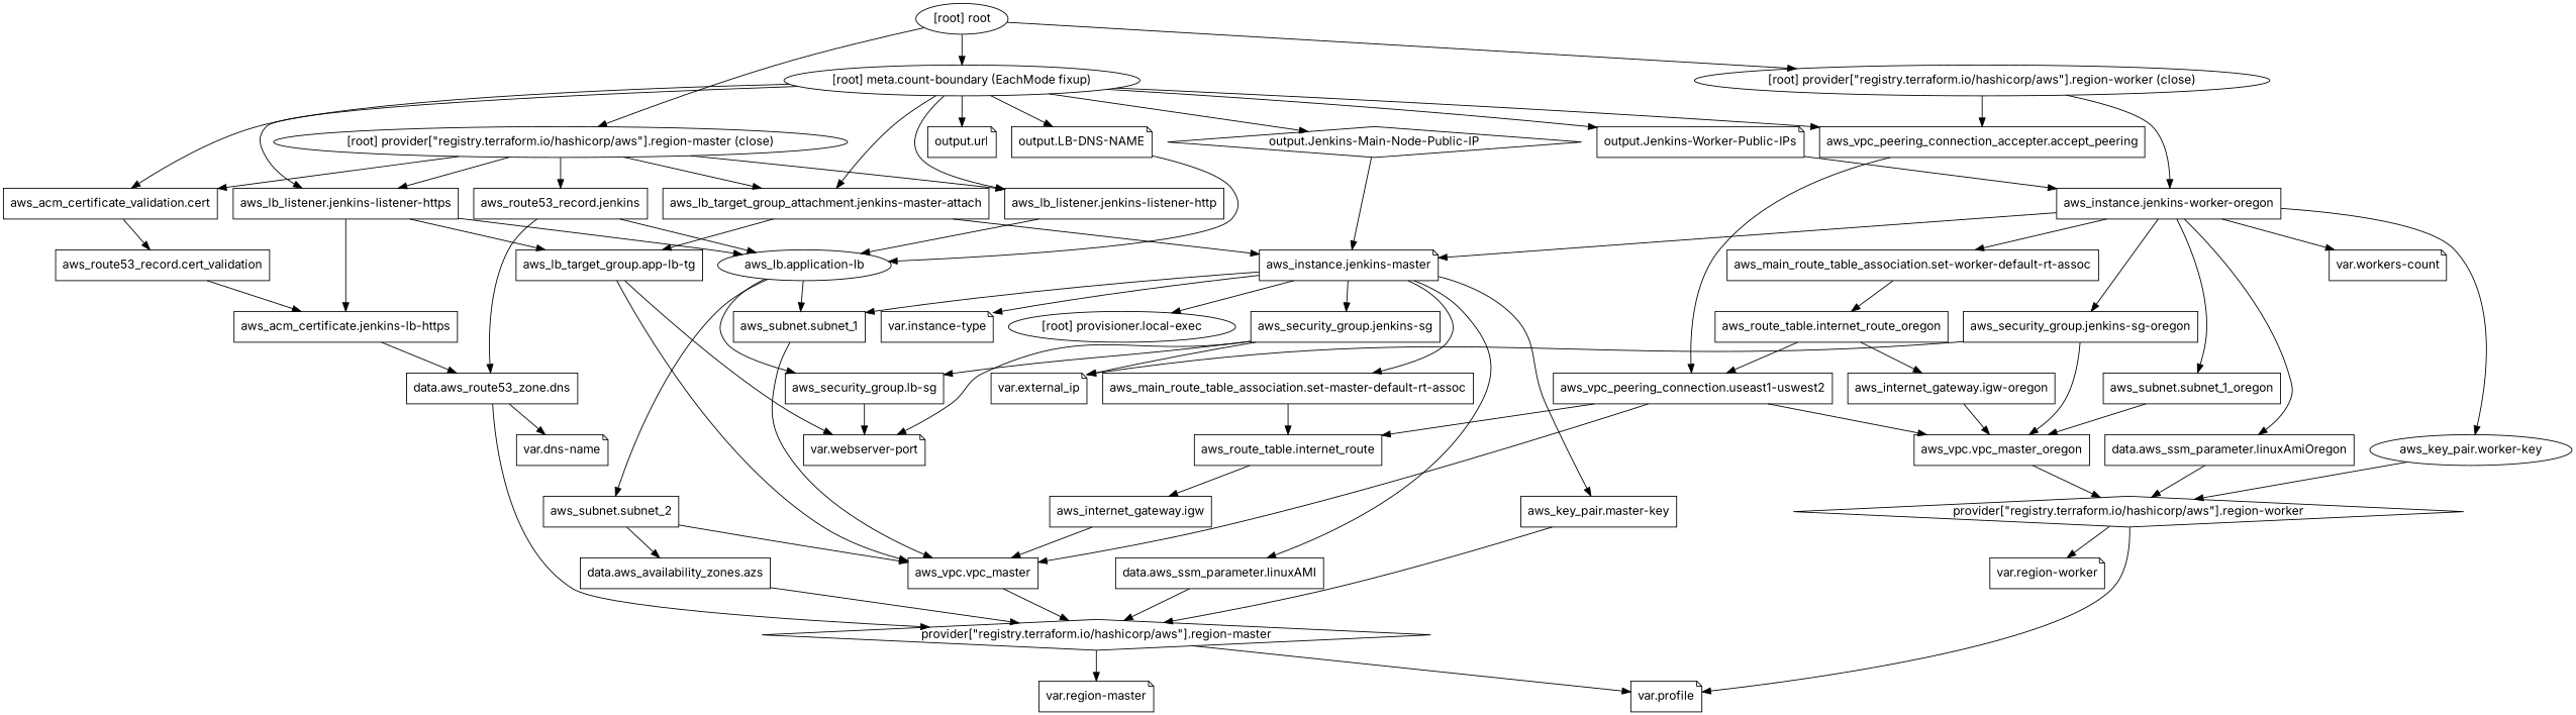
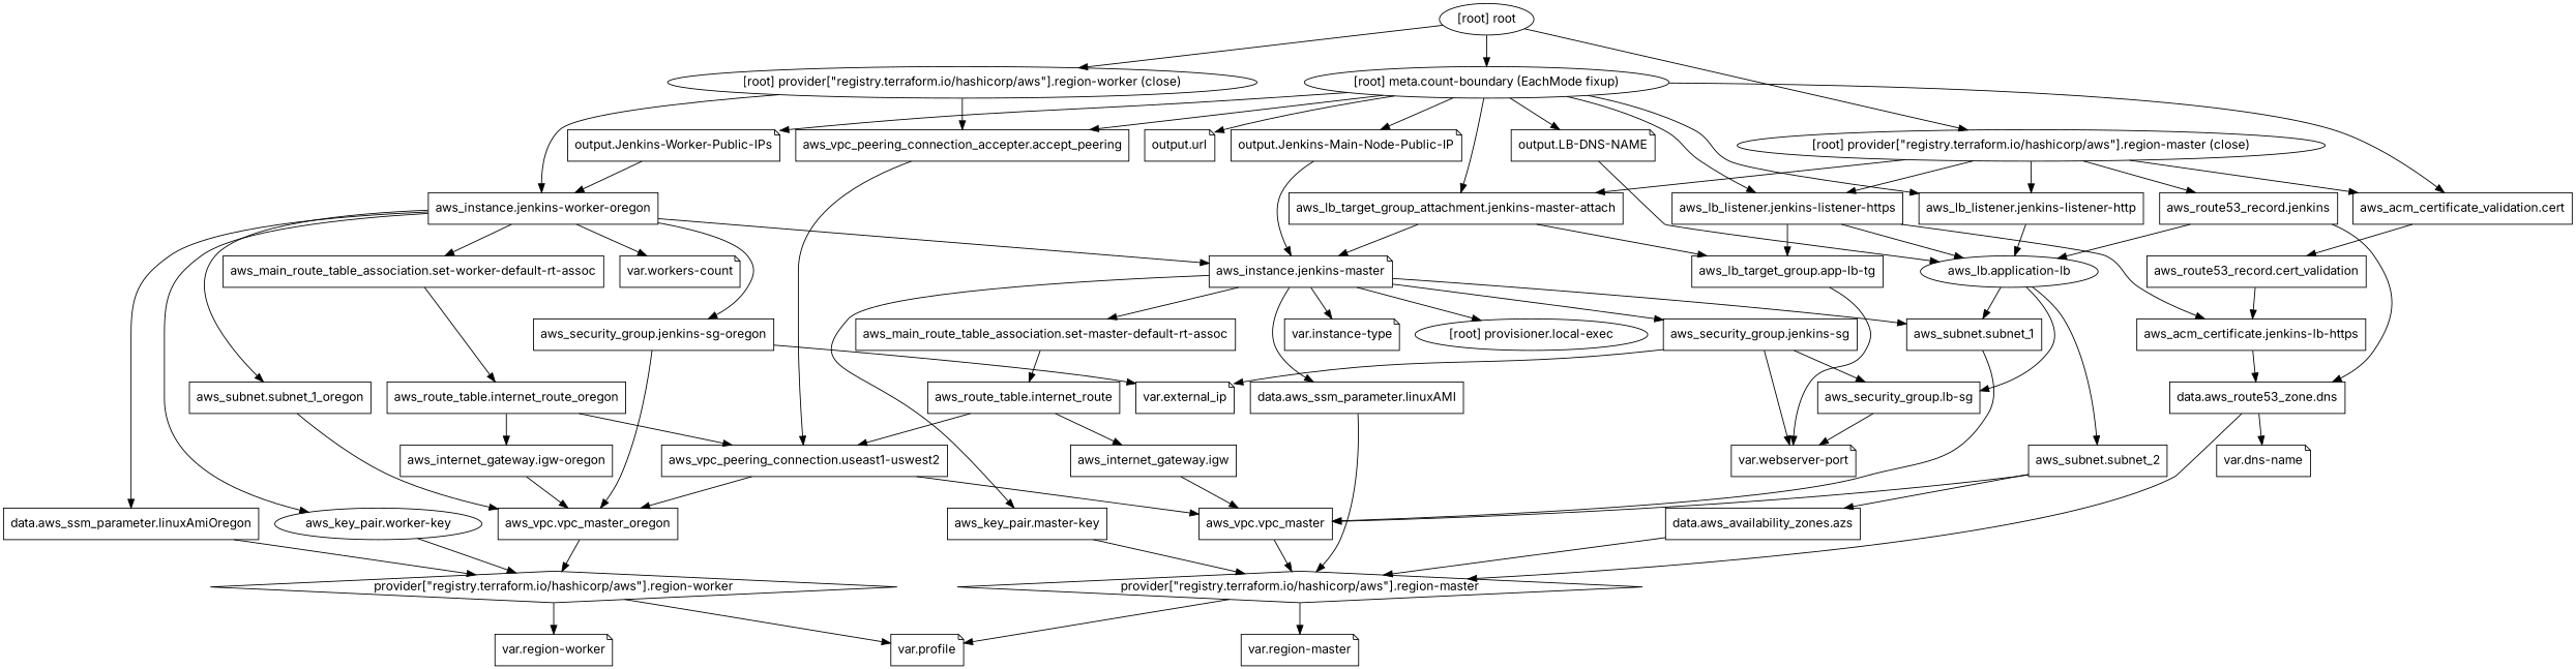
  digraph {
    compound=true
    fontname=Inter
    newrank=true
    node [fontname=Inter shape=box]
    edge [fontname=Inter]
    n1 [label="aws_acm_certificate.jenkins-lb-https"]
    n2 [label="data.aws_route53_zone.dns"]
    n3 [label="aws_acm_certificate_validation.cert"]
    n4 [label="aws_route53_record.cert_validation"]
    n5 [label="aws_instance.jenkins-master" shape=note]
    n6 [label="aws_key_pair.master-key"]
    n7 [label="aws_main_route_table_association.set-master-default-rt-assoc"]
    n8 [label="aws_security_group.jenkins-sg"]
    n9 [label="aws_subnet.subnet_1"]
    n10 [label="data.aws_ssm_parameter.linuxAMI"]
    n11 [label="var.instance-type" shape=note]
    "[root] provisioner.local-exec" [shape=""]
    n13 [label="aws_instance.jenkins-worker-oregon"]
    n14 [label="aws_key_pair.worker-key" shape=ellipse]
    n15 [label="aws_main_route_table_association.set-worker-default-rt-assoc"]
    n16 [label="aws_security_group.jenkins-sg-oregon"]
    n17 [label="aws_subnet.subnet_1_oregon"]
    n18 [label="data.aws_ssm_parameter.linuxAmiOregon"]
    n19 [label="var.workers-count" shape=note]
    n20 [label="aws_internet_gateway.igw"]
    n21 [label="aws_vpc.vpc_master"]
    n22 [label="aws_internet_gateway.igw-oregon"]
    n23 [label="aws_vpc.vpc_master_oregon"]
    n24 [label="provider[\"registry.terraform.io/hashicorp/aws\"].region-master" shape=diamond]
    n25 [label="provider[\"registry.terraform.io/hashicorp/aws\"].region-worker" shape=diamond]
    n26 [label="aws_lb.application-lb" shape=ellipse]
    n27 [label="aws_security_group.lb-sg"]
    n28 [label="aws_subnet.subnet_2"]
    n29 [label="aws_lb_listener.jenkins-listener-http"]
    n30 [label="aws_lb_listener.jenkins-listener-https"]
    n31 [label="aws_lb_target_group.app-lb-tg"]
    n32 [label="var.webserver-port" shape=note]
    n33 [label="aws_lb_target_group_attachment.jenkins-master-attach"]
    n34 [label="aws_route_table.internet_route"]
    n35 [label="aws_route_table.internet_route_oregon"]
    n36 [label="aws_route53_record.jenkins"]
    n37 [label="aws_vpc_peering_connection.useast1-uswest2"]
    n38 [label="var.external_ip" shape=note]
    n39 [label="data.aws_availability_zones.azs"]
    n40 [label="aws_vpc_peering_connection_accepter.accept_peering"]
    n41 [label="var.dns-name" shape=note]
-   n42 [label="output.Jenkins-Main-Node-Public-IP" shape=diamond]
+   n42 [label="output.Jenkins-Main-Node-Public-IP" shape=note]
    n43 [label="output.Jenkins-Worker-Public-IPs" shape=note]
    n44 [label="output.LB-DNS-NAME" shape=note]
    n45 [label="output.url" shape=note]
    n46 [label="var.profile" shape=note]
    n47 [label="var.region-master" shape=note]
    n48 [label="var.region-worker" shape=note]
    "[root] meta.count-boundary (EachMode fixup)" [shape=""]
    "[root] provider[\"registry.terraform.io/hashicorp/aws\"].region-master (close)" [shape=""]
    "[root] provider[\"registry.terraform.io/hashicorp/aws\"].region-worker (close)" [shape=""]
    "[root] root" [shape=""]
    subgraph sub_1 {
      n1
      n2
      n3
      n4
      n5
      n6
      n7
      n8
      n9
      n10
      n11
      "[root] provisioner.local-exec"
      n13
      n14
      n15
      n16
      n17
      n18
      n19
      n20
      n21
      n22
      n23
      n24
      n25
      n26
      n27
      n28
      n29
      n30
      n31
      n32
      n33
      n34
      n35
      n36
      n37
      n38
      n39
      n40
      n41
      n42
      n43
      n44
      n45
      n46
      n47
      n48
      "[root] meta.count-boundary (EachMode fixup)"
      "[root] provider[\"registry.terraform.io/hashicorp/aws\"].region-master (close)"
      "[root] provider[\"registry.terraform.io/hashicorp/aws\"].region-worker (close)"
      "[root] root"
    }
    n1 -> n2
    n2 -> n24
    n2 -> n41
    n3 -> n4
    n4 -> n1
    n5 -> n6
    n5 -> n7
    n5 -> n8
    n5 -> n9
    n5 -> n10
    n5 -> n11
    n5 -> "[root] provisioner.local-exec"
    n6 -> n24
    n7 -> n34
    n8 -> n27
    n8 -> n32
    n8 -> n38
    n9 -> n21
    n10 -> n24
    n13 -> n5
    n13 -> n14
    n13 -> n15
    n13 -> n16
    n13 -> n17
    n13 -> n18
    n13 -> n19
    n14 -> n25
    n15 -> n35
    n16 -> n23
    n16 -> n38
    n17 -> n23
    n18 -> n25
    n20 -> n21
    n21 -> n24
    n22 -> n23
    n23 -> n25
    n24 -> n46
    n24 -> n47
    n25 -> n46
    n25 -> n48
    n26 -> n9
    n26 -> n27
    n26 -> n28
    n27 -> n32
    n28 -> n21
    n28 -> n39
    n29 -> n26
    n30 -> n1
    n30 -> n26
    n30 -> n31
-   n31 -> n21
    n31 -> n32
    n33 -> n5
    n33 -> n31
    n34 -> n20
-   n37 -> n34
+   n34 -> n37
    n35 -> n22
    n35 -> n37
    n36 -> n2
    n36 -> n26
    n37 -> n21
    n37 -> n23
    n39 -> n24
    n40 -> n37
    n42 -> n5
    n43 -> n13
    n44 -> n26
    "[root] meta.count-boundary (EachMode fixup)" -> n3
    "[root] meta.count-boundary (EachMode fixup)" -> n29
    "[root] meta.count-boundary (EachMode fixup)" -> n30
    "[root] meta.count-boundary (EachMode fixup)" -> n33
    "[root] meta.count-boundary (EachMode fixup)" -> n40
    "[root] meta.count-boundary (EachMode fixup)" -> n42
    "[root] meta.count-boundary (EachMode fixup)" -> n43
    "[root] meta.count-boundary (EachMode fixup)" -> n44
    "[root] meta.count-boundary (EachMode fixup)" -> n45
    "[root] provider[\"registry.terraform.io/hashicorp/aws\"].region-master (close)" -> n3
    "[root] provider[\"registry.terraform.io/hashicorp/aws\"].region-master (close)" -> n29
    "[root] provider[\"registry.terraform.io/hashicorp/aws\"].region-master (close)" -> n30
    "[root] provider[\"registry.terraform.io/hashicorp/aws\"].region-master (close)" -> n33
    "[root] provider[\"registry.terraform.io/hashicorp/aws\"].region-master (close)" -> n36
    "[root] provider[\"registry.terraform.io/hashicorp/aws\"].region-worker (close)" -> n13
    "[root] provider[\"registry.terraform.io/hashicorp/aws\"].region-worker (close)" -> n40
    "[root] root" -> "[root] meta.count-boundary (EachMode fixup)"
    "[root] root" -> "[root] provider[\"registry.terraform.io/hashicorp/aws\"].region-master (close)"
    "[root] root" -> "[root] provider[\"registry.terraform.io/hashicorp/aws\"].region-worker (close)"
  }
